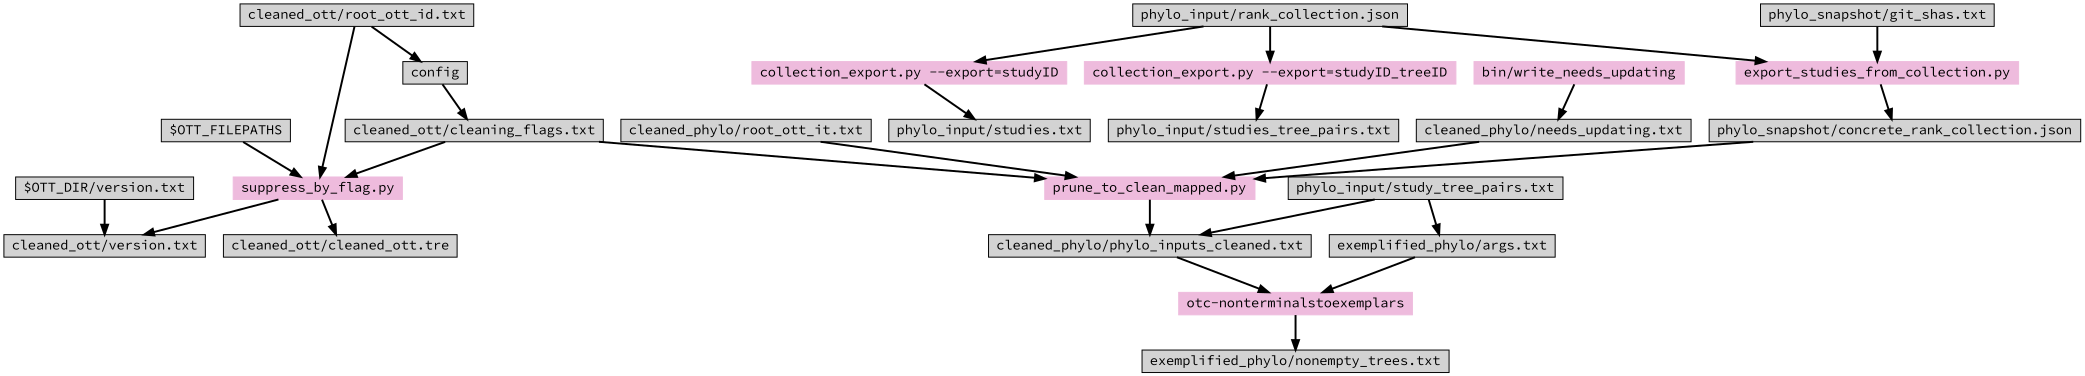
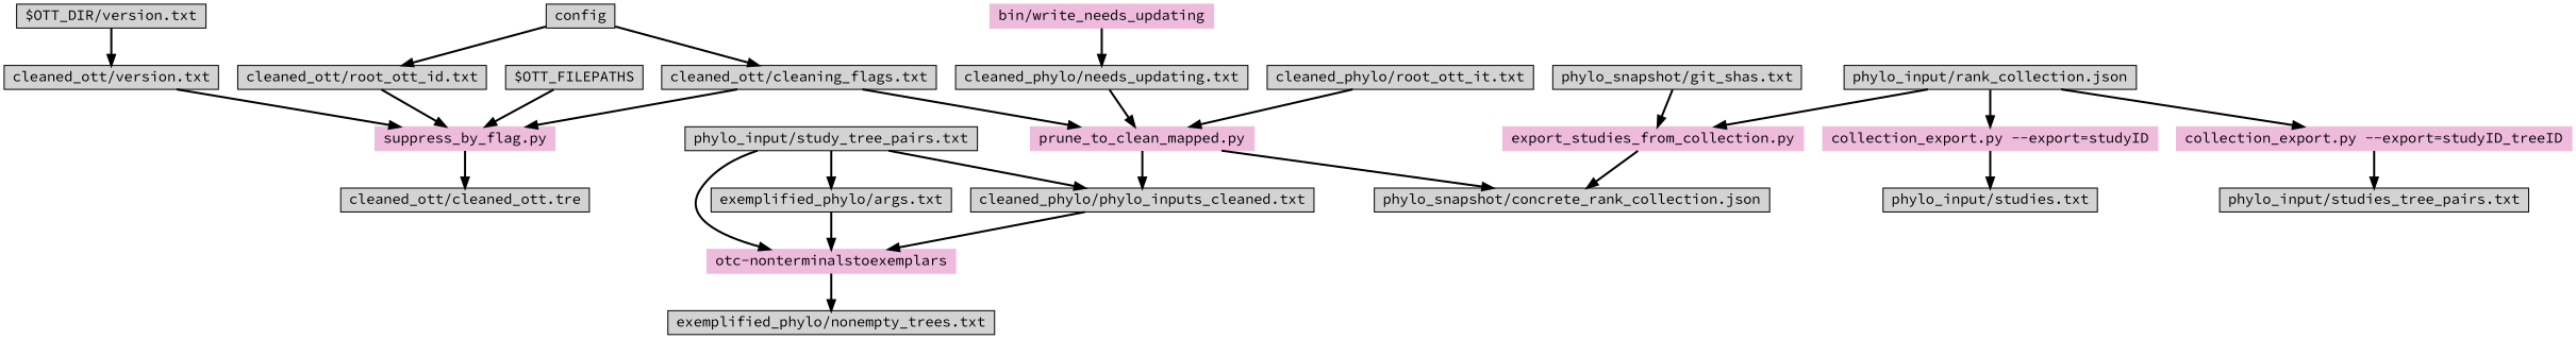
  digraph {
    fontname="Source Code Pro"
    nodesep=0.25
    ranksep=0.5
    node [fontname="Source Code Pro" shape=box style=filled]
    edge [fontname="Source Code Pro" style="setlinewidth(2)"]
    config [height=0 width=0]
    "cleaned_ott/root_ott_id.txt" [height=0 width=0]
    "cleaned_ott/cleaning_flags.txt" [height=0 width=0]
    "suppress_by_flag.py" [color="#EEBBDD" height=0 width=0]
    "prune_to_clean_mapped.py" [color="#EEBBDD" height=0 width=0]
    "cleaned_ott/cleaned_ott.tre" [height=0 width=0]
    "cleaned_phylo/phylo_inputs_cleaned.txt" [height=0 width=0]
    "$OTT_DIR/version.txt" [height=0 width=0]
    "cleaned_ott/version.txt" [height=0 width=0]
    "phylo_input/study_tree_pairs.txt" [height=0 width=0]
    "exemplified_phylo/args.txt" [height=0 width=0]
    "otc-nonterminalstoexemplars" [color="#EEBBDD" height=0 width=0]
    "exemplified_phylo/nonempty_trees.txt" [height=0 width=0]
    "bin/write_needs_updating" [color="#EEBBDD" height=0 width=0]
    "cleaned_phylo/needs_updating.txt" [height=0 width=0]
    "$OTT_FILEPATHS" [height=0 width=0]
    "collection_export.py --export=studyID" [color="#EEBBDD" height=0 width=0]
    "phylo_input/studies.txt" [height=0 width=0]
    "phylo_input/rank_collection.json" [height=0 width=0]
    "collection_export.py --export=studyID_treeID" [color="#EEBBDD" height=0 width=0]
    "export_studies_from_collection.py" [color="#EEBBDD" height=0 width=0]
    "phylo_input/studies_tree_pairs.txt" [height=0 width=0]
    "phylo_snapshot/concrete_rank_collection.json" [height=0 width=0]
    "phylo_snapshot/git_shas.txt" [height=0 width=0]
    "cleaned_phylo/root_ott_it.txt" [height=0 width=0]
-   "cleaned_ott/root_ott_id.txt" -> config
+   config -> "cleaned_ott/root_ott_id.txt"
    config -> "cleaned_ott/cleaning_flags.txt"
    "cleaned_ott/root_ott_id.txt" -> "suppress_by_flag.py"
    "cleaned_ott/cleaning_flags.txt" -> "suppress_by_flag.py"
    "cleaned_ott/cleaning_flags.txt" -> "prune_to_clean_mapped.py"
    "suppress_by_flag.py" -> "cleaned_ott/cleaned_ott.tre"
    "prune_to_clean_mapped.py" -> "cleaned_phylo/phylo_inputs_cleaned.txt"
    "cleaned_phylo/phylo_inputs_cleaned.txt" -> "otc-nonterminalstoexemplars"
    "$OTT_DIR/version.txt" -> "cleaned_ott/version.txt"
-   "suppress_by_flag.py" -> "cleaned_ott/version.txt"
+   "cleaned_ott/version.txt" -> "suppress_by_flag.py"
    "phylo_input/study_tree_pairs.txt" -> "cleaned_phylo/phylo_inputs_cleaned.txt"
    "phylo_input/study_tree_pairs.txt" -> "exemplified_phylo/args.txt"
+   "phylo_input/study_tree_pairs.txt" -> "otc-nonterminalstoexemplars"
    "exemplified_phylo/args.txt" -> "otc-nonterminalstoexemplars"
    "otc-nonterminalstoexemplars" -> "exemplified_phylo/nonempty_trees.txt"
    "bin/write_needs_updating" -> "cleaned_phylo/needs_updating.txt"
    "cleaned_phylo/needs_updating.txt" -> "prune_to_clean_mapped.py"
    "$OTT_FILEPATHS" -> "suppress_by_flag.py"
    "collection_export.py --export=studyID" -> "phylo_input/studies.txt"
    "phylo_input/rank_collection.json" -> "collection_export.py --export=studyID"
    "phylo_input/rank_collection.json" -> "collection_export.py --export=studyID_treeID"
    "phylo_input/rank_collection.json" -> "export_studies_from_collection.py"
    "collection_export.py --export=studyID_treeID" -> "phylo_input/studies_tree_pairs.txt"
    "export_studies_from_collection.py" -> "phylo_snapshot/concrete_rank_collection.json"
-   "phylo_snapshot/concrete_rank_collection.json" -> "prune_to_clean_mapped.py"
+   "prune_to_clean_mapped.py" -> "phylo_snapshot/concrete_rank_collection.json"
    "phylo_snapshot/git_shas.txt" -> "export_studies_from_collection.py"
    "cleaned_phylo/root_ott_it.txt" -> "prune_to_clean_mapped.py"
  }
